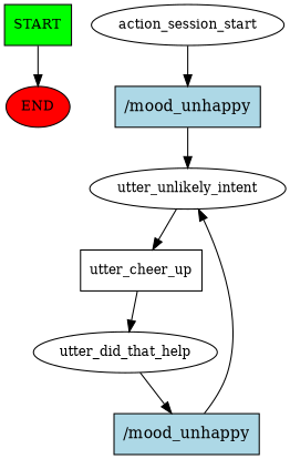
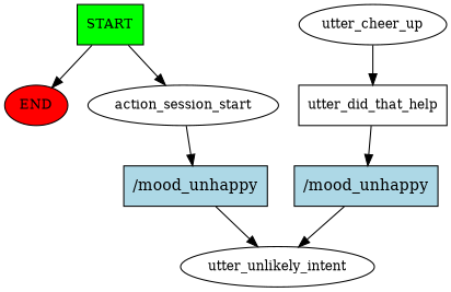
  digraph {
    fontname="DejaVu Serif"
    node [fontname="DejaVu Serif" fontsize=12]
    edge [fontname="DejaVu Serif"]
    n1 [fillcolor=green label=START shape=box style=filled]
    n2 [fillcolor=red label=END style=filled]
    n3 [label=action_session_start]
    n4 [fillcolor=lightblue label="/mood_unhappy" shape=rect style=filled fontsize=""]
    n5 [label=utter_unlikely_intent]
-   n6 [label=utter_cheer_up shape=box]
-   n7 [label=utter_did_that_help]
+   n6 [label=utter_cheer_up]
+   n7 [label=utter_did_that_help shape=box]
    n8 [fillcolor=lightblue label="/mood_unhappy" shape=rect style=filled fontsize=""]
    n1 -> n2
+   n1 -> n3
    n3 -> n4
    n4 -> n5
-   n5 -> n6
    n6 -> n7
    n7 -> n8
    n8 -> n5
  }
